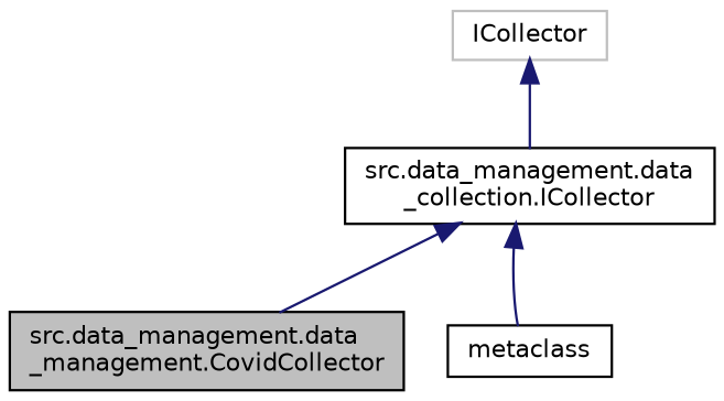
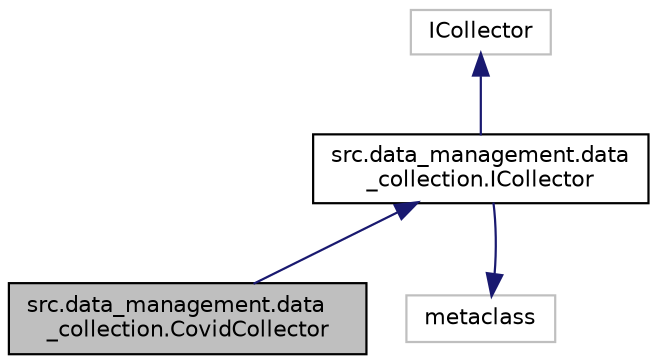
  digraph {
    node [color=black fillcolor=white fontname=Helvetica fontsize=10 shape=record style=filled]
    edge [color=midnightblue dir=back fontname=Helvetica fontsize=10 labelfontname=Helvetica labelfontsize=10 style=solid]
-   n1 [fillcolor=grey75 fontcolor=black height=0.2 label="src.data_management.data\l_management.CovidCollector" width=0.4]
+   n1 [fillcolor=grey75 fontcolor=black height=0.2 label="src.data_management.data\l_collection.CovidCollector" width=0.4]
    n2 [height=0.2 label="src.data_management.data\l_collection.ICollector" width=0.4]
-   n3 [height=0.2 label=metaclass width=0.4]
+   n3 [color=grey75 height=0.2 label=metaclass width=0.4]
    n4 [color=grey75 height=0.2 label=ICollector width=0.4]
    n2 -> n1
-   n2 -> n3
+   n3 -> n2
    n4 -> n2
  }
